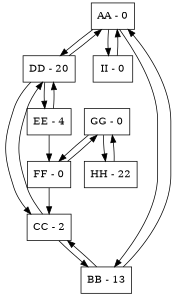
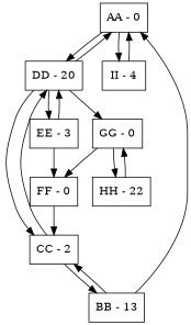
  digraph {
    node [shape=box]
    "AA - 0"
    "DD - 20"
-   "II - 0"
+   "II - 0" [label="II - 4"]
    "BB - 13"
    "CC - 2"
-   "EE - 3" [label="EE - 4"]
+   "EE - 3"
    "FF - 0"
    "GG - 0"
    "HH - 22"
    "AA - 0" -> "DD - 20"
    "AA - 0" -> "II - 0"
-   "AA - 0" -> "BB - 13"
    "DD - 20" -> "AA - 0"
    "DD - 20" -> "CC - 2"
    "DD - 20" -> "EE - 3"
    "II - 0" -> "AA - 0"
    "BB - 13" -> "AA - 0"
    "BB - 13" -> "CC - 2"
    "CC - 2" -> "DD - 20"
    "CC - 2" -> "BB - 13"
    "EE - 3" -> "DD - 20"
    "EE - 3" -> "FF - 0"
    "FF - 0" -> "CC - 2"
-   "FF - 0" -> "GG - 0"
+   "DD - 20" -> "GG - 0"
    "GG - 0" -> "FF - 0"
    "GG - 0" -> "HH - 22"
    "HH - 22" -> "GG - 0"
  }
